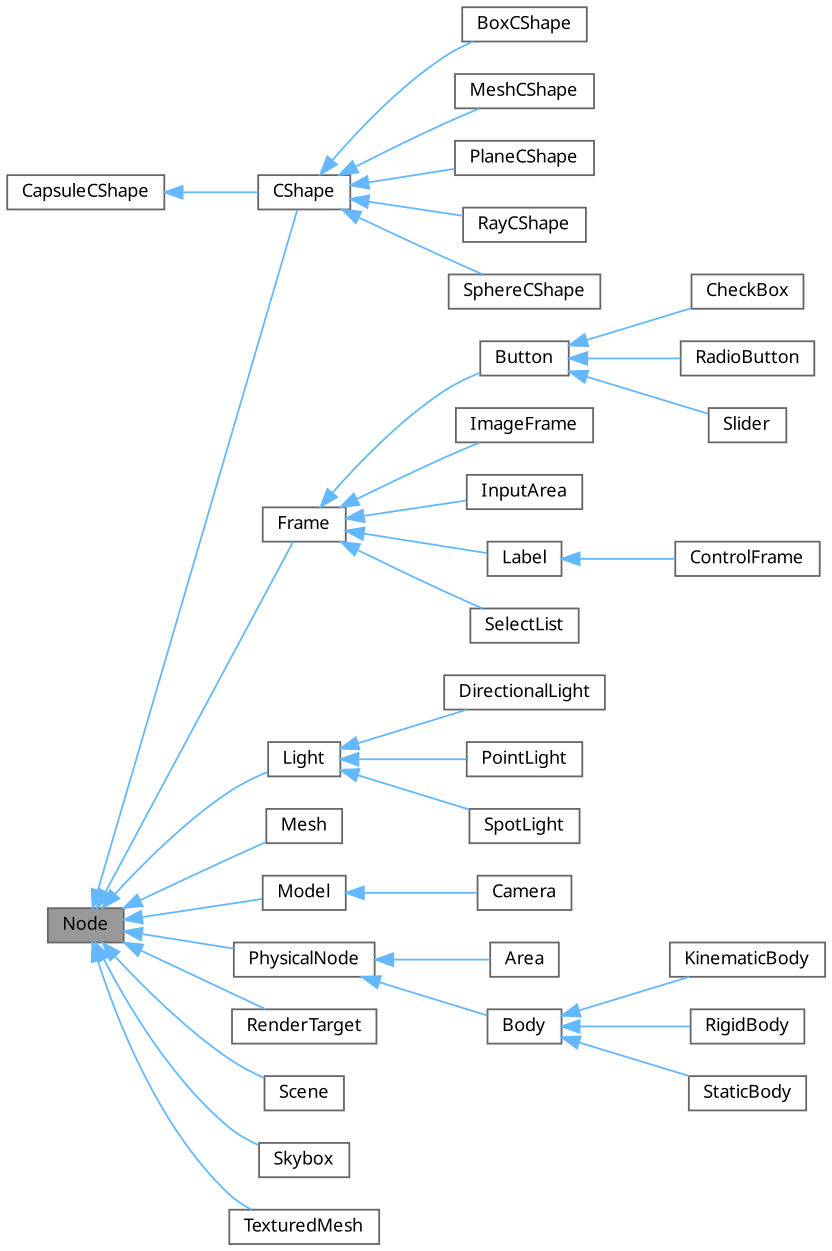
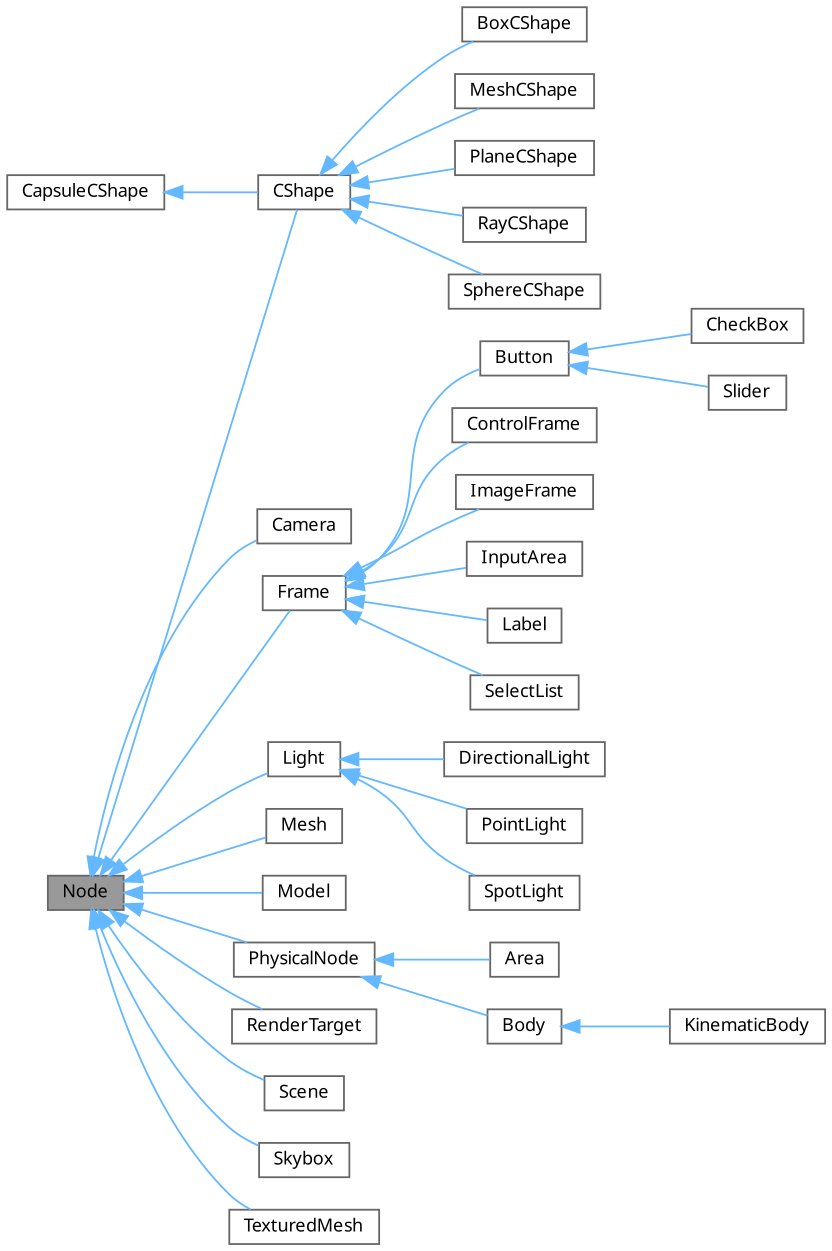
  digraph {
    fontname="Noto Sans"
    rankdir=LR
    node [color=gray40 fillcolor=white fontname="Noto Sans" fontsize=10 shape=box style=filled]
    edge [color=steelblue1 dir=back fontname="Noto Sans" fontsize=10 labelfontname=Helvetica labelfontsize=10 style=solid]
    n1 [fillcolor=grey60 fontcolor=black height=0.2 label="Node" width=0.4]
    n2 [height=0.2 label=CShape width=0.4]
    n3 [height=0.2 label=Camera width=0.4]
    n4 [height=0.2 label=Frame width=0.4]
    n5 [height=0.2 label=Light width=0.4]
    n6 [height=0.2 label=Mesh width=0.4]
    n7 [height=0.2 label=Model width=0.4]
    n8 [height=0.2 label=PhysicalNode width=0.4]
    n9 [height=0.2 label=RenderTarget width=0.4]
    n10 [height=0.2 label=Scene width=0.4]
    n11 [height=0.2 label=Skybox width=0.4]
    n12 [height=0.2 label=TexturedMesh width=0.4]
    n13 [height=0.2 label=BoxCShape width=0.4]
    n14 [height=0.2 label=MeshCShape width=0.4]
    n15 [height=0.2 label=PlaneCShape width=0.4]
    n16 [height=0.2 label=RayCShape width=0.4]
    n17 [height=0.2 label=SphereCShape width=0.4]
    n18 [height=0.2 label=Button width=0.4]
    n19 [height=0.2 label=ControlFrame width=0.4]
    n20 [height=0.2 label=ImageFrame width=0.4]
    n21 [height=0.2 label=InputArea width=0.4]
    n22 [height=0.2 label=Label width=0.4]
    n23 [height=0.2 label=SelectList width=0.4]
    n24 [height=0.2 label=DirectionalLight width=0.4]
    n25 [height=0.2 label=PointLight width=0.4]
    n26 [height=0.2 label=SpotLight width=0.4]
    n27 [height=0.2 label=Area width=0.4]
    n28 [height=0.2 label=Body width=0.4]
    n29 [height=0.2 label=CapsuleCShape width=0.4]
    n30 [height=0.2 label=CheckBox width=0.4]
-   n31 [height=0.2 label=RadioButton width=0.4]
    n32 [height=0.2 label=Slider width=0.4]
    n33 [height=0.2 label=KinematicBody width=0.4]
-   n34 [height=0.2 label=RigidBody width=0.4]
-   n35 [height=0.2 label=StaticBody width=0.4]
    n1 -> n2
-   n7 -> n3
+   n1 -> n3
    n1 -> n4
    n1 -> n5
    n1 -> n6
    n1 -> n7
    n1 -> n8
    n1 -> n9
    n1 -> n10
    n1 -> n11
    n1 -> n12
    n2 -> n13
    n2 -> n14
    n2 -> n15
    n2 -> n16
    n2 -> n17
    n4 -> n18
-   n22 -> n19
+   n4 -> n19
    n4 -> n20
    n4 -> n21
    n4 -> n22
    n4 -> n23
    n5 -> n24
    n5 -> n25
    n5 -> n26
    n8 -> n27
    n8 -> n28
    n18 -> n30
-   n18 -> n31
    n18 -> n32
    n28 -> n33
-   n28 -> n34
-   n28 -> n35
    n29 -> n2
  }
